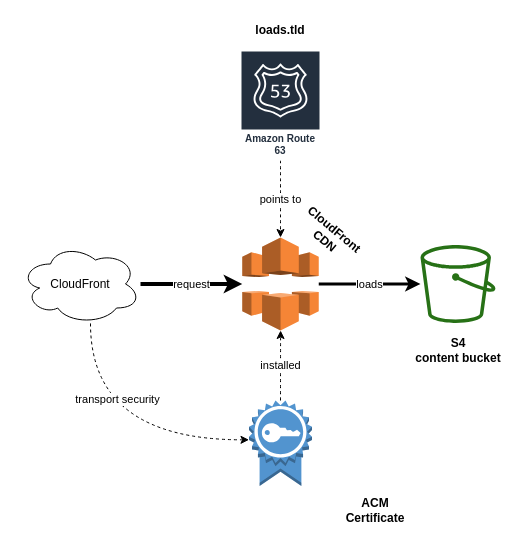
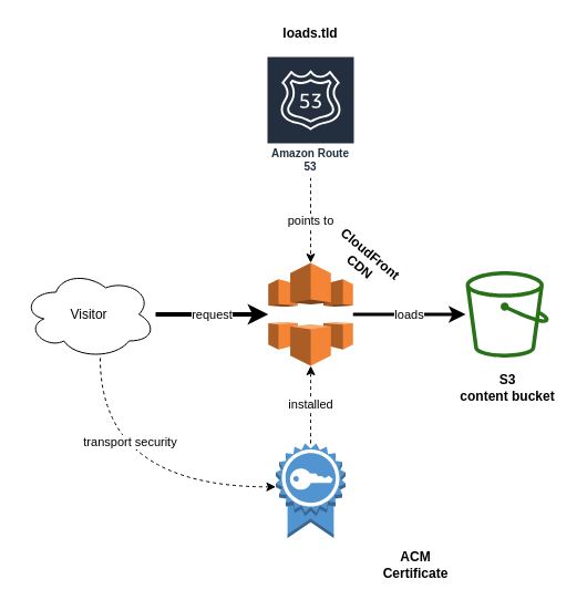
  <mxCell id="0" />
  <mxCell id="1" parent="0" />
  <mxCell id="2" value="points to" style="edgeStyle=orthogonalEdgeStyle;curved=1;rounded=0;orthogonalLoop=1;jettySize=auto;html=1;entryX=0.5;entryY=0;entryDx=0;entryDy=0;entryPerimeter=0;dashed=1;" edge="1" parent="1" source="3" target="7"><mxGeometry relative="1" as="geometry" /></mxCell>
- <mxCell id="3" value="Amazon Route 63" style="outlineConnect=0;fontColor=#232F3E;gradientColor=none;strokeColor=#ffffff;fillColor=#232F3E;dashed=0;verticalLabelPosition=middle;verticalAlign=bottom;align=center;html=1;whiteSpace=wrap;fontSize=10;fontStyle=1;spacing=3;shape=mxgraph.aws4.productIcon;prIcon=mxgraph.aws4.route_53;" vertex="1" parent="1"><mxGeometry x="240" y="50" width="80" height="110" as="geometry" /></mxCell>
+ <mxCell id="3" value="Amazon Route 53" style="outlineConnect=0;fontColor=#232F3E;gradientColor=none;strokeColor=#ffffff;fillColor=#232F3E;dashed=0;verticalLabelPosition=middle;verticalAlign=bottom;align=center;html=1;whiteSpace=wrap;fontSize=10;fontStyle=1;spacing=3;shape=mxgraph.aws4.productIcon;prIcon=mxgraph.aws4.route_53;" vertex="1" parent="1"><mxGeometry x="240" y="50" width="80" height="110" as="geometry" /></mxCell>
  <mxCell id="4" value="installed" style="edgeStyle=orthogonalEdgeStyle;curved=1;rounded=0;orthogonalLoop=1;jettySize=auto;html=1;dashed=1;" edge="1" parent="1" source="5" target="7"><mxGeometry relative="1" as="geometry" /></mxCell>
  <mxCell id="5" value="" style="outlineConnect=0;dashed=0;verticalLabelPosition=bottom;verticalAlign=top;align=center;html=1;shape=mxgraph.aws3.certificate;fillColor=#5294CF;gradientColor=none;" vertex="1" parent="1"><mxGeometry x="248.5" y="400" width="63" height="85.5" as="geometry" /></mxCell>
  <mxCell id="6" value="loads" style="edgeStyle=orthogonalEdgeStyle;curved=1;rounded=0;orthogonalLoop=1;jettySize=auto;html=1;strokeWidth=3;" edge="1" parent="1" source="7" target="8"><mxGeometry relative="1" as="geometry" /></mxCell>
  <mxCell id="7" value="" style="outlineConnect=0;dashed=0;verticalLabelPosition=bottom;verticalAlign=top;align=center;html=1;shape=mxgraph.aws3.cloudfront;fillColor=#F58536;gradientColor=none;" vertex="1" parent="1"><mxGeometry x="241.75" y="237" width="76.5" height="93" as="geometry" /></mxCell>
  <mxCell id="8" value="" style="outlineConnect=0;fontColor=#232F3E;gradientColor=none;fillColor=#277116;strokeColor=none;dashed=0;verticalLabelPosition=bottom;verticalAlign=top;align=center;html=1;fontSize=12;fontStyle=0;aspect=fixed;pointerEvents=1;shape=mxgraph.aws4.bucket;" vertex="1" parent="1"><mxGeometry x="420" y="244.5" width="75" height="78" as="geometry" /></mxCell>
  <mxCell id="9" value="request" style="edgeStyle=orthogonalEdgeStyle;curved=1;rounded=0;orthogonalLoop=1;jettySize=auto;html=1;entryX=0;entryY=0.5;entryDx=0;entryDy=0;entryPerimeter=0;strokeWidth=4;" edge="1" parent="1" source="12" target="7"><mxGeometry relative="1" as="geometry" /></mxCell>
  <mxCell id="10" style="edgeStyle=orthogonalEdgeStyle;curved=1;rounded=0;orthogonalLoop=1;jettySize=auto;html=1;entryX=0;entryY=0.46;entryDx=0;entryDy=0;entryPerimeter=0;dashed=1;" edge="1" parent="1" source="12" target="5"><mxGeometry relative="1" as="geometry"><Array as="points"><mxPoint x="90" y="439" /></Array></mxGeometry></mxCell>
  <mxCell id="11" value="transport security" style="edgeLabel;html=1;align=center;verticalAlign=middle;resizable=0;points=[];" vertex="1" connectable="0" parent="10"><mxGeometry x="-0.445" y="26" relative="1" as="geometry"><mxPoint as="offset" /></mxGeometry></mxCell>
- <mxCell id="12" value="CloudFront" style="ellipse;shape=cloud;whiteSpace=wrap;html=1;" vertex="1" parent="1"><mxGeometry y="243.5" width="120" height="80" as="geometry" x="20" /></mxCell>
+ <mxCell id="12" value="Visitor" style="ellipse;shape=cloud;whiteSpace=wrap;html=1;" vertex="1" parent="1"><mxGeometry y="243.5" width="120" height="80" as="geometry" x="20" /></mxCell>
  <mxCell id="13" value="ACM&lt;br&gt;Certificate" style="text;html=1;strokeColor=none;fillColor=none;align=center;verticalAlign=middle;whiteSpace=wrap;rounded=0;fontStyle=1" vertex="1" parent="1"><mxGeometry x="325" y="500" width="100" height="20" as="geometry" /></mxCell>
  <mxCell id="14" value="loads.tld" style="text;html=1;strokeColor=none;fillColor=none;align=center;verticalAlign=middle;whiteSpace=wrap;rounded=0;fontStyle=1" vertex="1" parent="1"><mxGeometry x="230" width="100" height="20" as="geometry" y="20" /></mxCell>
- <mxCell id="15" value="S4&lt;br&gt;content bucket" style="text;html=1;strokeColor=none;fillColor=none;align=center;verticalAlign=middle;whiteSpace=wrap;rounded=0;fontStyle=1" vertex="1" parent="1"><mxGeometry x="407.5" y="340" width="100" height="20" as="geometry" /></mxCell>
+ <mxCell id="15" value="S3&lt;br&gt;content bucket" style="text;html=1;strokeColor=none;fillColor=none;align=center;verticalAlign=middle;whiteSpace=wrap;rounded=0;fontStyle=1" vertex="1" parent="1"><mxGeometry x="407.5" y="340" width="100" height="20" as="geometry" /></mxCell>
  <mxCell id="16" value="CloudFront&lt;br&gt;CDN" style="text;html=1;strokeColor=none;fillColor=none;align=center;verticalAlign=middle;whiteSpace=wrap;rounded=0;fontStyle=1;rotation=40;" vertex="1" parent="1"><mxGeometry x="280" y="224.5" width="100" height="20" as="geometry" /></mxCell>
